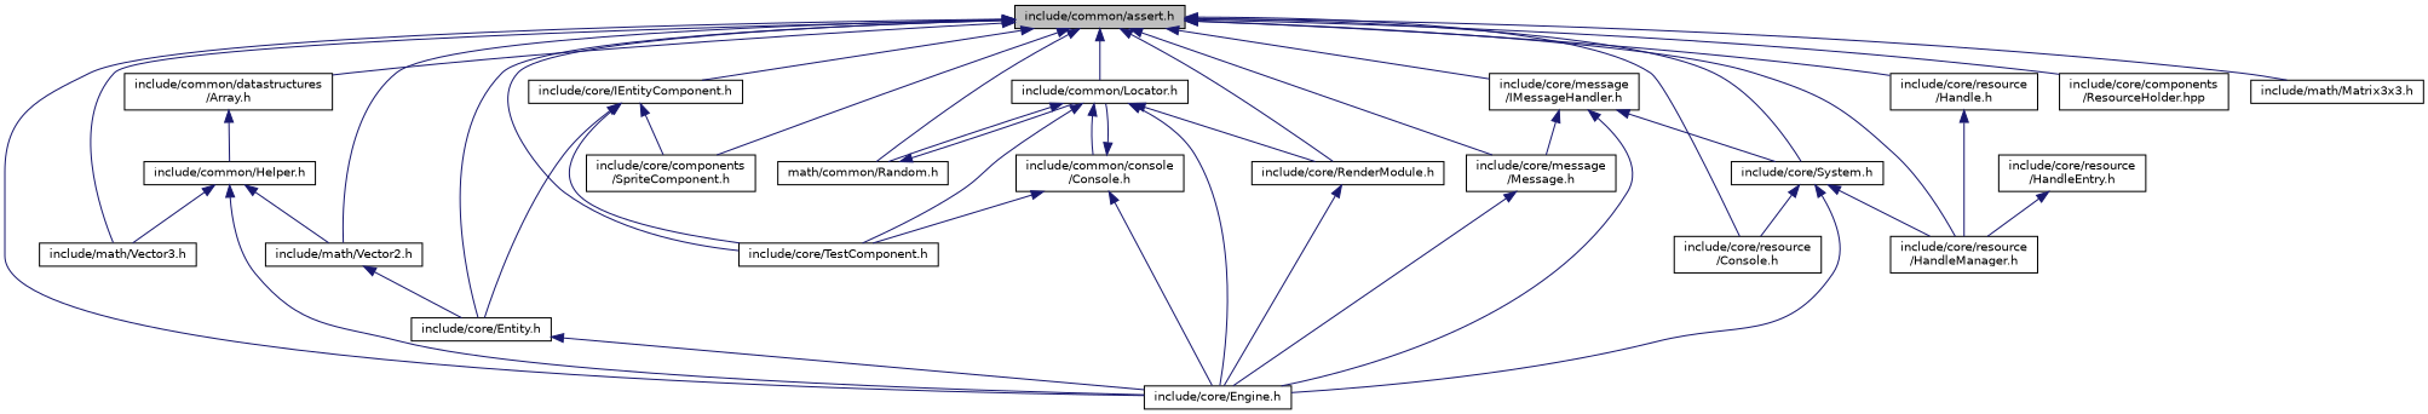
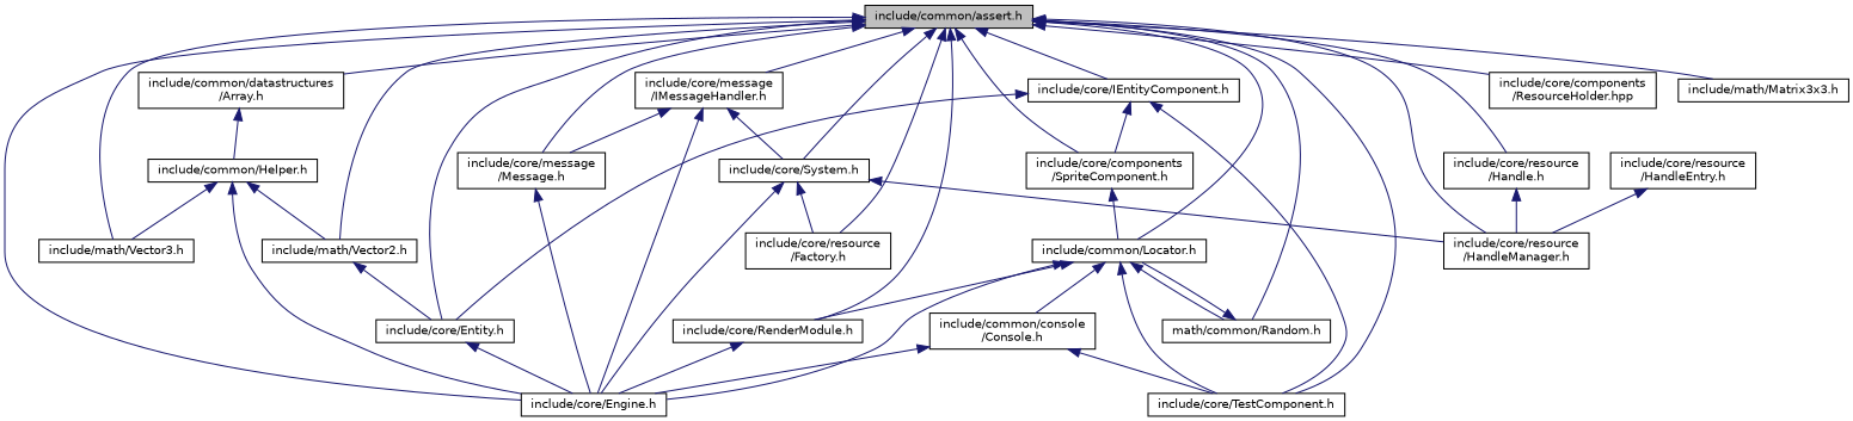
  digraph {
    node [color=black fillcolor=white fontname=Helvetica fontsize=10 shape=record style=filled]
    edge [color=midnightblue dir=back fontname=Helvetica fontsize=10 labelfontname=Helvetica labelfontsize=10 style=solid]
    n1 [fillcolor=grey75 fontcolor=black height=0.2 label="include/common/assert.h" width=0.4]
    n2 [height=0.2 label="include/common/datastructures\l/Array.h" width=0.4]
    n3 [height=0.2 label="include/core/Engine.h" width=0.4]
    n4 [height=0.2 label="include/math/Vector2.h" width=0.4]
    n5 [height=0.2 label="include/core/Entity.h" width=0.4]
    n6 [height=0.2 label="include/math/Vector3.h" width=0.4]
    n7 [height=0.2 label="include/common/Locator.h" width=0.4]
    n8 [height=0.2 label="include/core/TestComponent.h" width=0.4]
    n9 [height=0.2 label="math/common/Random.h" width=0.4]
    n10 [height=0.2 label="include/core/RenderModule.h" width=0.4]
    n11 [height=0.2 label="include/core/components\l/SpriteComponent.h" width=0.4]
    n12 [height=0.2 label="include/core/IEntityComponent.h" width=0.4]
    n13 [height=0.2 label="include/core/message\l/IMessageHandler.h" width=0.4]
    n14 [height=0.2 label="include/core/message\l/Message.h" width=0.4]
    n15 [height=0.2 label="include/core/System.h" width=0.4]
-   n16 [height=0.2 label="include/core/resource\l/Console.h" width=0.4]
+   n16 [height=0.2 label="include/core/resource\l/Factory.h" width=0.4]
    n17 [height=0.2 label="include/core/resource\l/HandleManager.h" width=0.4]
    n18 [height=0.2 label="include/core/resource\l/Handle.h" width=0.4]
    n19 [height=0.2 label="include/core/components\l/ResourceHolder.hpp" width=0.4]
    n20 [height=0.2 label="include/math/Matrix3x3.h" width=0.4]
    n21 [height=0.2 label="include/common/Helper.h" width=0.4]
    n22 [height=0.2 label="include/common/console\l/Console.h" width=0.4]
    n23 [height=0.2 label="include/core/resource\l/HandleEntry.h" width=0.4]
    n1 -> n2
    n1 -> n3
    n1 -> n4
    n1 -> n5
    n1 -> n6
    n1 -> n7
    n1 -> n8
    n1 -> n9
    n1 -> n10
    n1 -> n11
    n1 -> n12
    n1 -> n13
    n1 -> n14
    n1 -> n15
    n1 -> n16
    n1 -> n17
    n1 -> n18
    n1 -> n19
    n1 -> n20
    n2 -> n21
    n4 -> n5
    n5 -> n3
    n7 -> n3
    n7 -> n8
    n7 -> n9
    n7 -> n10
    n7 -> n22
    n9 -> n7
    n10 -> n3
    n12 -> n5
    n12 -> n8
    n12 -> n11
    n13 -> n3
    n13 -> n14
    n13 -> n15
    n14 -> n3
    n15 -> n3
    n15 -> n16
    n15 -> n17
    n18 -> n17
    n21 -> n3
    n21 -> n4
    n21 -> n6
    n22 -> n3
-   n22 -> n7
+   n11 -> n7
    n22 -> n8
    n23 -> n17
  }
